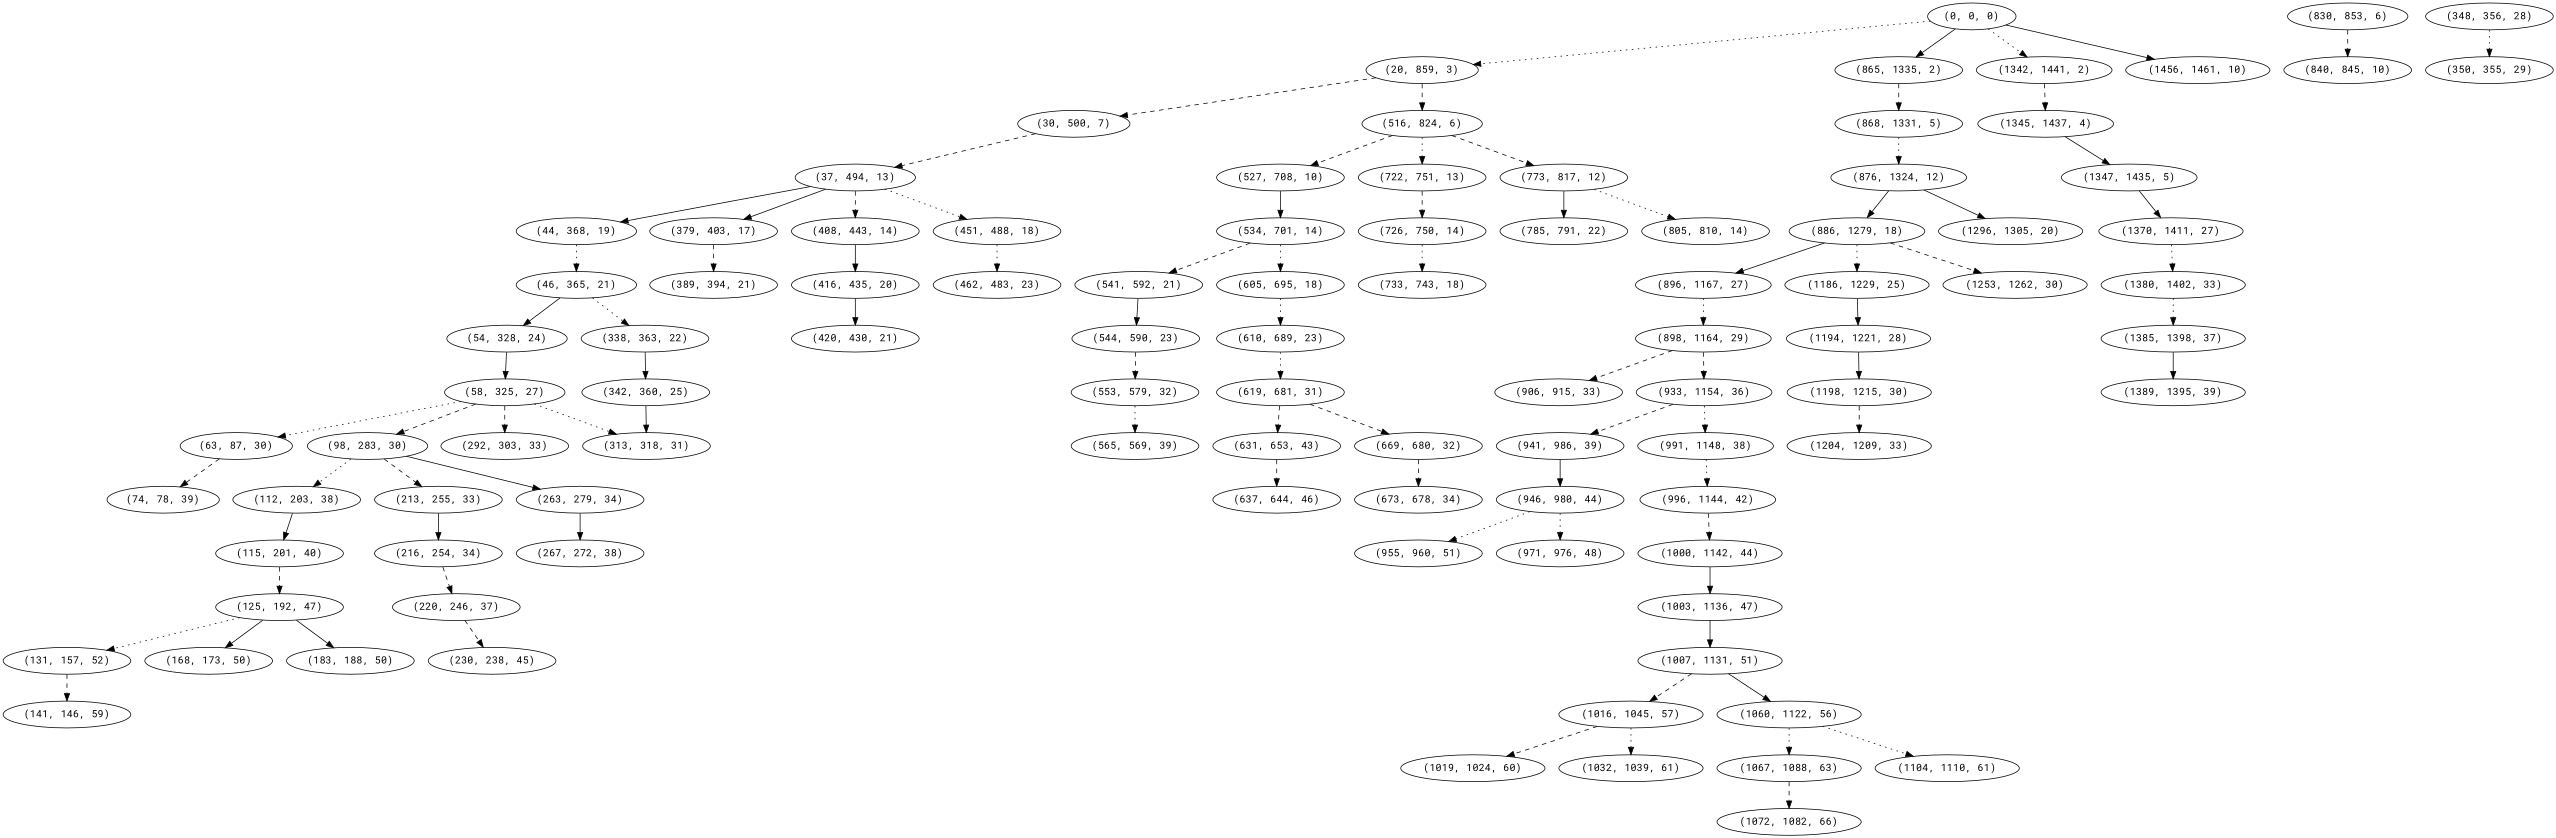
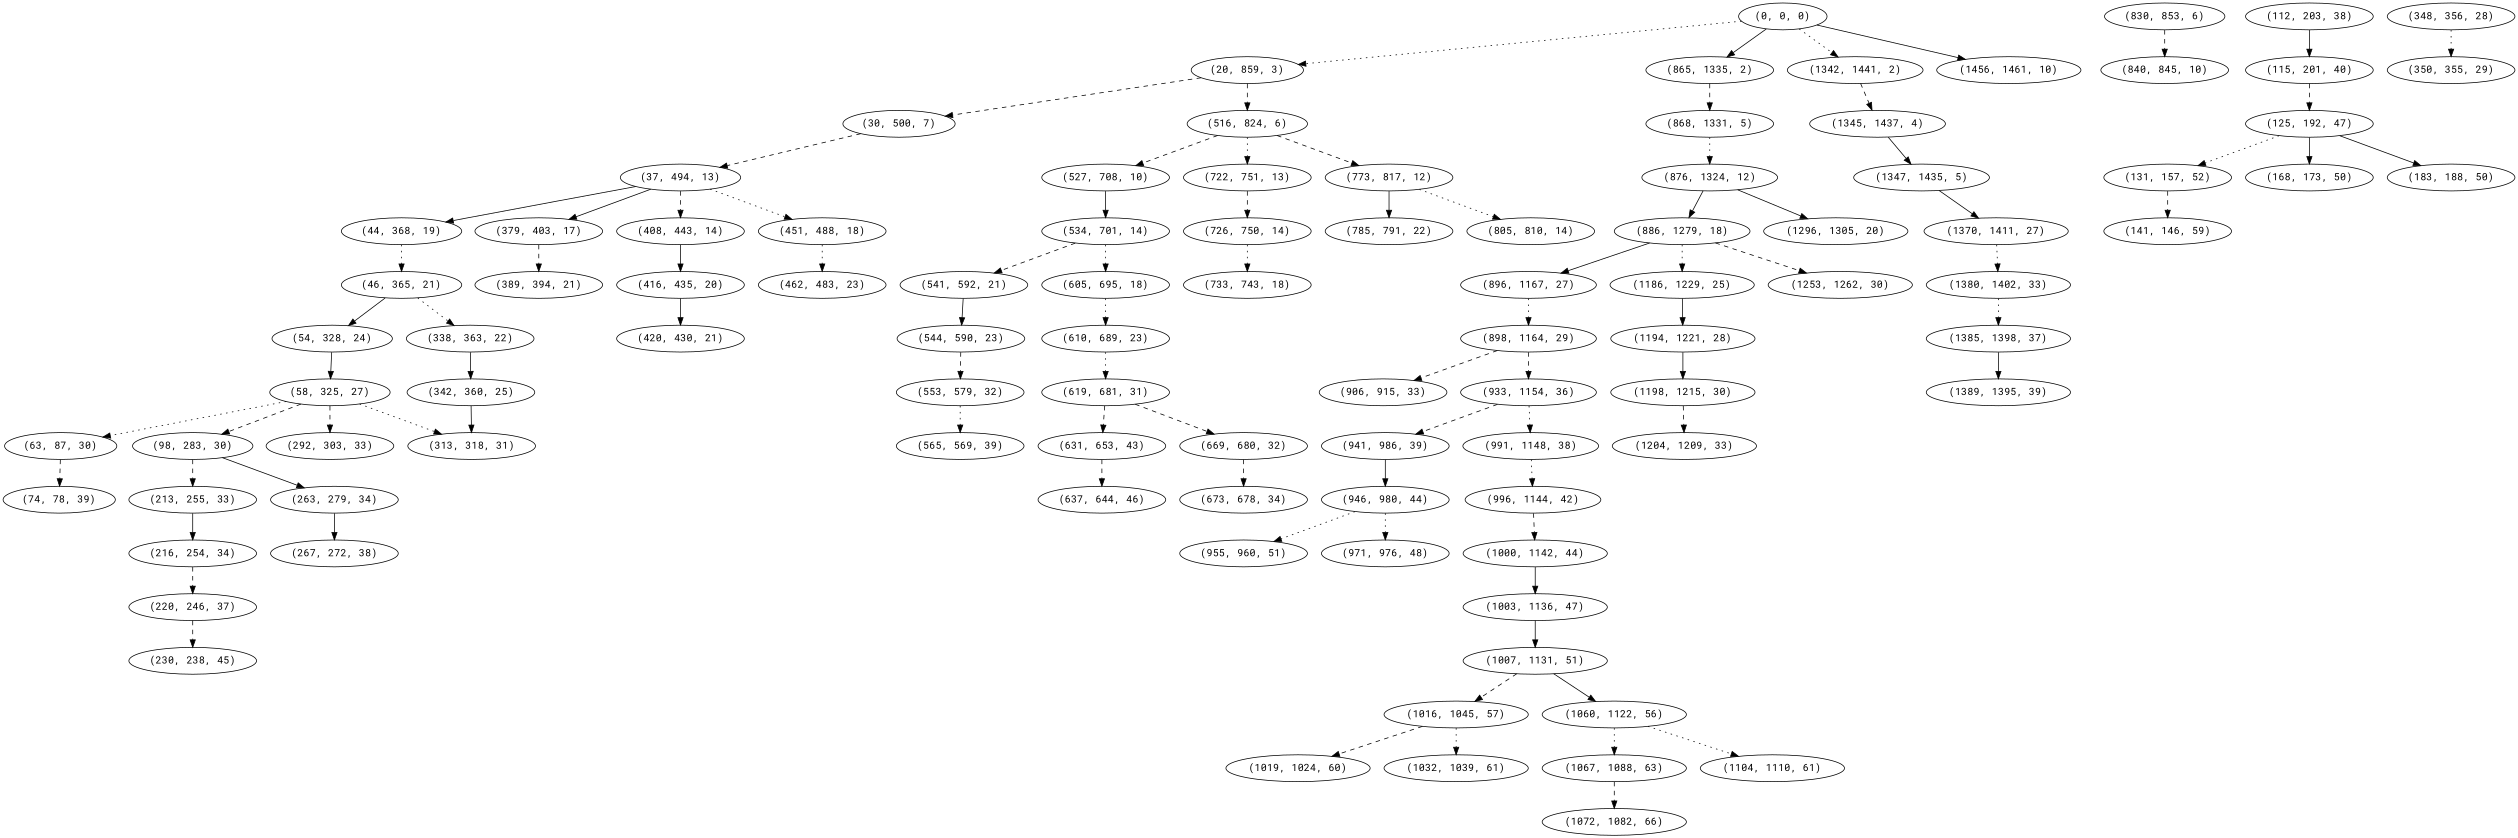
  digraph {
    fontname="Roboto Mono"
    node [fontname="Roboto Mono"]
    edge [fontname="Roboto Mono" style=dashed]
    "(0, 0, 0)"
    "(20, 859, 3)"
    "(865, 1335, 2)"
    "(1342, 1441, 2)"
    "(1456, 1461, 10)"
    "(30, 500, 7)"
    "(516, 824, 6)"
    "(868, 1331, 5)"
    "(1345, 1437, 4)"
    "(37, 494, 13)"
    "(527, 708, 10)"
    "(722, 751, 13)"
    "(773, 817, 12)"
    "(830, 853, 6)"
    "(840, 845, 10)"
    "(44, 368, 19)"
    "(379, 403, 17)"
    "(408, 443, 14)"
    "(451, 488, 18)"
    "(46, 365, 21)"
    "(389, 394, 21)"
    "(416, 435, 20)"
    "(462, 483, 23)"
    "(54, 328, 24)"
    "(338, 363, 22)"
    "(58, 325, 27)"
    "(342, 360, 25)"
    "(63, 87, 30)"
    "(98, 283, 30)"
    "(292, 303, 33)"
    "(313, 318, 31)"
    "(74, 78, 39)"
    "(112, 203, 38)"
    "(213, 255, 33)"
    "(263, 279, 34)"
    "(115, 201, 40)"
    "(216, 254, 34)"
    "(267, 272, 38)"
    "(125, 192, 47)"
    "(131, 157, 52)"
    "(168, 173, 50)"
    "(183, 188, 50)"
    "(141, 146, 59)"
    "(220, 246, 37)"
    "(230, 238, 45)"
    "(348, 356, 28)"
    "(350, 355, 29)"
    "(420, 430, 21)"
    "(534, 701, 14)"
    "(726, 750, 14)"
    "(785, 791, 22)"
    "(805, 810, 14)"
    "(541, 592, 21)"
    "(605, 695, 18)"
    "(544, 590, 23)"
    "(610, 689, 23)"
    "(553, 579, 32)"
    "(565, 569, 39)"
    "(619, 681, 31)"
    "(631, 653, 43)"
    "(669, 680, 32)"
    "(637, 644, 46)"
    "(673, 678, 34)"
    "(733, 743, 18)"
    "(876, 1324, 12)"
    "(886, 1279, 18)"
    "(1296, 1305, 20)"
    "(896, 1167, 27)"
    "(1186, 1229, 25)"
    "(1253, 1262, 30)"
    "(898, 1164, 29)"
    "(1194, 1221, 28)"
    "(906, 915, 33)"
    "(933, 1154, 36)"
    "(941, 986, 39)"
    "(991, 1148, 38)"
    "(946, 980, 44)"
    "(996, 1144, 42)"
    "(955, 960, 51)"
    "(971, 976, 48)"
    "(1000, 1142, 44)"
    "(1003, 1136, 47)"
    "(1007, 1131, 51)"
    "(1016, 1045, 57)"
    "(1060, 1122, 56)"
    "(1019, 1024, 60)"
    "(1032, 1039, 61)"
    "(1067, 1088, 63)"
    "(1104, 1110, 61)"
    "(1072, 1082, 66)"
    "(1198, 1215, 30)"
    "(1204, 1209, 33)"
    "(1347, 1435, 5)"
    "(1370, 1411, 27)"
    "(1380, 1402, 33)"
    "(1385, 1398, 37)"
    "(1389, 1395, 39)"
    "(0, 0, 0)" -> "(20, 859, 3)" [style=dotted]
    "(0, 0, 0)" -> "(865, 1335, 2)" [style=solid]
    "(0, 0, 0)" -> "(1342, 1441, 2)" [style=dotted]
    "(0, 0, 0)" -> "(1456, 1461, 10)" [style=solid]
    "(20, 859, 3)" -> "(30, 500, 7)"
    "(20, 859, 3)" -> "(516, 824, 6)"
    "(865, 1335, 2)" -> "(868, 1331, 5)"
    "(1342, 1441, 2)" -> "(1345, 1437, 4)"
    "(30, 500, 7)" -> "(37, 494, 13)"
    "(516, 824, 6)" -> "(527, 708, 10)"
    "(516, 824, 6)" -> "(722, 751, 13)" [style=dotted]
    "(516, 824, 6)" -> "(773, 817, 12)"
    "(868, 1331, 5)" -> "(876, 1324, 12)" [style=dotted]
    "(1345, 1437, 4)" -> "(1347, 1435, 5)" [style=solid]
    "(37, 494, 13)" -> "(44, 368, 19)" [style=solid]
    "(37, 494, 13)" -> "(379, 403, 17)" [style=solid]
    "(37, 494, 13)" -> "(408, 443, 14)"
    "(37, 494, 13)" -> "(451, 488, 18)" [style=dotted]
    "(527, 708, 10)" -> "(534, 701, 14)" [style=solid]
    "(722, 751, 13)" -> "(726, 750, 14)"
    "(773, 817, 12)" -> "(785, 791, 22)" [style=solid]
    "(773, 817, 12)" -> "(805, 810, 14)" [style=dotted]
    "(830, 853, 6)" -> "(840, 845, 10)"
    "(44, 368, 19)" -> "(46, 365, 21)" [style=dotted]
    "(379, 403, 17)" -> "(389, 394, 21)"
    "(408, 443, 14)" -> "(416, 435, 20)" [style=solid]
    "(451, 488, 18)" -> "(462, 483, 23)" [style=dotted]
    "(46, 365, 21)" -> "(54, 328, 24)" [style=solid]
    "(46, 365, 21)" -> "(338, 363, 22)" [style=dotted]
    "(416, 435, 20)" -> "(420, 430, 21)" [style=solid]
    "(54, 328, 24)" -> "(58, 325, 27)" [style=solid]
    "(338, 363, 22)" -> "(342, 360, 25)" [style=solid]
    "(58, 325, 27)" -> "(63, 87, 30)" [style=dotted]
    "(58, 325, 27)" -> "(98, 283, 30)"
    "(58, 325, 27)" -> "(292, 303, 33)"
    "(58, 325, 27)" -> "(313, 318, 31)" [style=dotted]
    "(342, 360, 25)" -> "(313, 318, 31)" [style=solid]
    "(63, 87, 30)" -> "(74, 78, 39)"
-   "(98, 283, 30)" -> "(112, 203, 38)" [style=dotted]
    "(98, 283, 30)" -> "(213, 255, 33)"
    "(98, 283, 30)" -> "(263, 279, 34)" [style=solid]
    "(112, 203, 38)" -> "(115, 201, 40)" [style=solid]
    "(213, 255, 33)" -> "(216, 254, 34)" [style=solid]
    "(263, 279, 34)" -> "(267, 272, 38)" [style=solid]
    "(115, 201, 40)" -> "(125, 192, 47)"
    "(216, 254, 34)" -> "(220, 246, 37)"
    "(125, 192, 47)" -> "(131, 157, 52)" [style=dotted]
    "(125, 192, 47)" -> "(168, 173, 50)" [style=solid]
    "(125, 192, 47)" -> "(183, 188, 50)" [style=solid]
    "(131, 157, 52)" -> "(141, 146, 59)"
    "(220, 246, 37)" -> "(230, 238, 45)"
    "(348, 356, 28)" -> "(350, 355, 29)" [style=dotted]
    "(534, 701, 14)" -> "(541, 592, 21)"
    "(534, 701, 14)" -> "(605, 695, 18)" [style=dotted]
    "(726, 750, 14)" -> "(733, 743, 18)" [style=dotted]
    "(541, 592, 21)" -> "(544, 590, 23)" [style=solid]
    "(605, 695, 18)" -> "(610, 689, 23)" [style=dotted]
    "(544, 590, 23)" -> "(553, 579, 32)"
    "(610, 689, 23)" -> "(619, 681, 31)" [style=dotted]
    "(553, 579, 32)" -> "(565, 569, 39)" [style=dotted]
    "(619, 681, 31)" -> "(631, 653, 43)"
    "(619, 681, 31)" -> "(669, 680, 32)"
    "(631, 653, 43)" -> "(637, 644, 46)"
    "(669, 680, 32)" -> "(673, 678, 34)"
    "(876, 1324, 12)" -> "(886, 1279, 18)" [style=solid]
    "(876, 1324, 12)" -> "(1296, 1305, 20)" [style=solid]
    "(886, 1279, 18)" -> "(896, 1167, 27)" [style=solid]
    "(886, 1279, 18)" -> "(1186, 1229, 25)" [style=dotted]
    "(886, 1279, 18)" -> "(1253, 1262, 30)"
    "(896, 1167, 27)" -> "(898, 1164, 29)" [style=dotted]
    "(1186, 1229, 25)" -> "(1194, 1221, 28)" [style=solid]
    "(898, 1164, 29)" -> "(906, 915, 33)"
    "(898, 1164, 29)" -> "(933, 1154, 36)"
    "(1194, 1221, 28)" -> "(1198, 1215, 30)" [style=solid]
    "(933, 1154, 36)" -> "(941, 986, 39)"
    "(933, 1154, 36)" -> "(991, 1148, 38)" [style=dotted]
    "(941, 986, 39)" -> "(946, 980, 44)" [style=solid]
    "(991, 1148, 38)" -> "(996, 1144, 42)" [style=dotted]
    "(946, 980, 44)" -> "(955, 960, 51)" [style=dotted]
    "(946, 980, 44)" -> "(971, 976, 48)" [style=dotted]
    "(996, 1144, 42)" -> "(1000, 1142, 44)"
    "(1000, 1142, 44)" -> "(1003, 1136, 47)" [style=solid]
    "(1003, 1136, 47)" -> "(1007, 1131, 51)" [style=solid]
    "(1007, 1131, 51)" -> "(1016, 1045, 57)"
    "(1007, 1131, 51)" -> "(1060, 1122, 56)" [style=solid]
    "(1016, 1045, 57)" -> "(1019, 1024, 60)"
    "(1016, 1045, 57)" -> "(1032, 1039, 61)" [style=dotted]
    "(1060, 1122, 56)" -> "(1067, 1088, 63)" [style=dotted]
    "(1060, 1122, 56)" -> "(1104, 1110, 61)" [style=dotted]
    "(1067, 1088, 63)" -> "(1072, 1082, 66)"
    "(1198, 1215, 30)" -> "(1204, 1209, 33)"
    "(1347, 1435, 5)" -> "(1370, 1411, 27)" [style=solid]
    "(1370, 1411, 27)" -> "(1380, 1402, 33)" [style=dotted]
    "(1380, 1402, 33)" -> "(1385, 1398, 37)" [style=dotted]
    "(1385, 1398, 37)" -> "(1389, 1395, 39)" [style=solid]
  }
